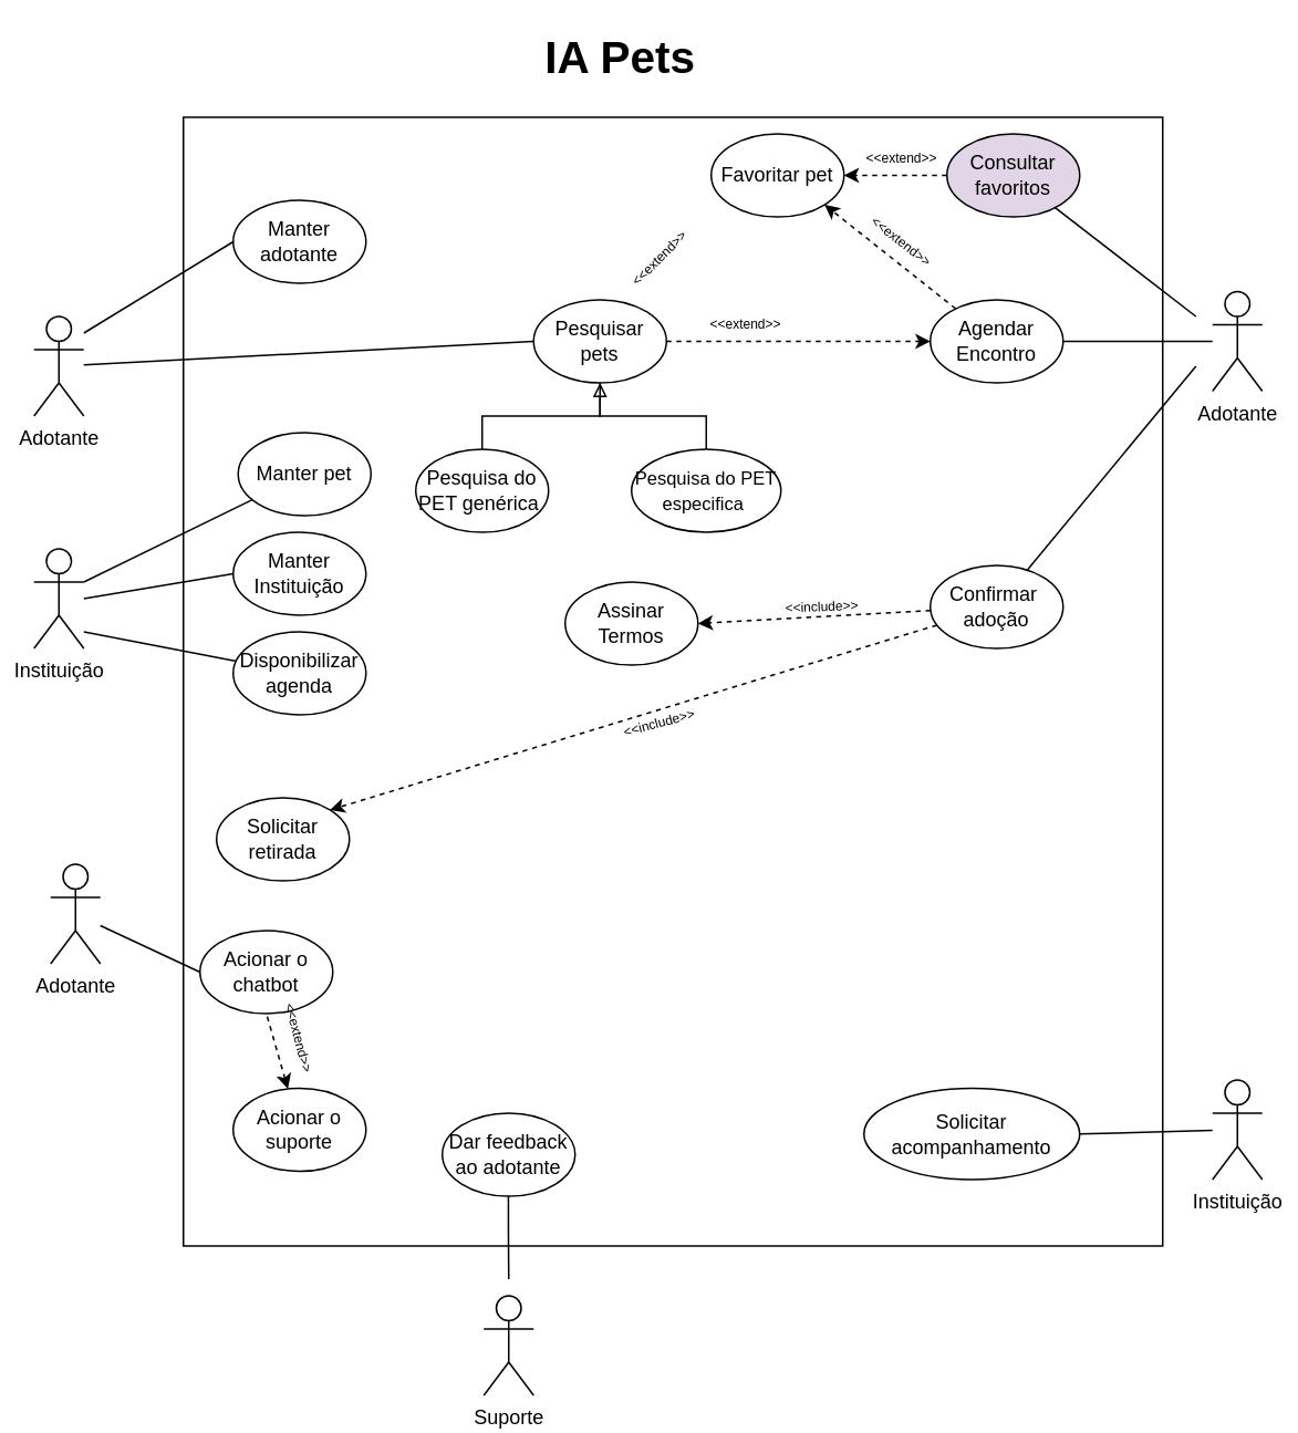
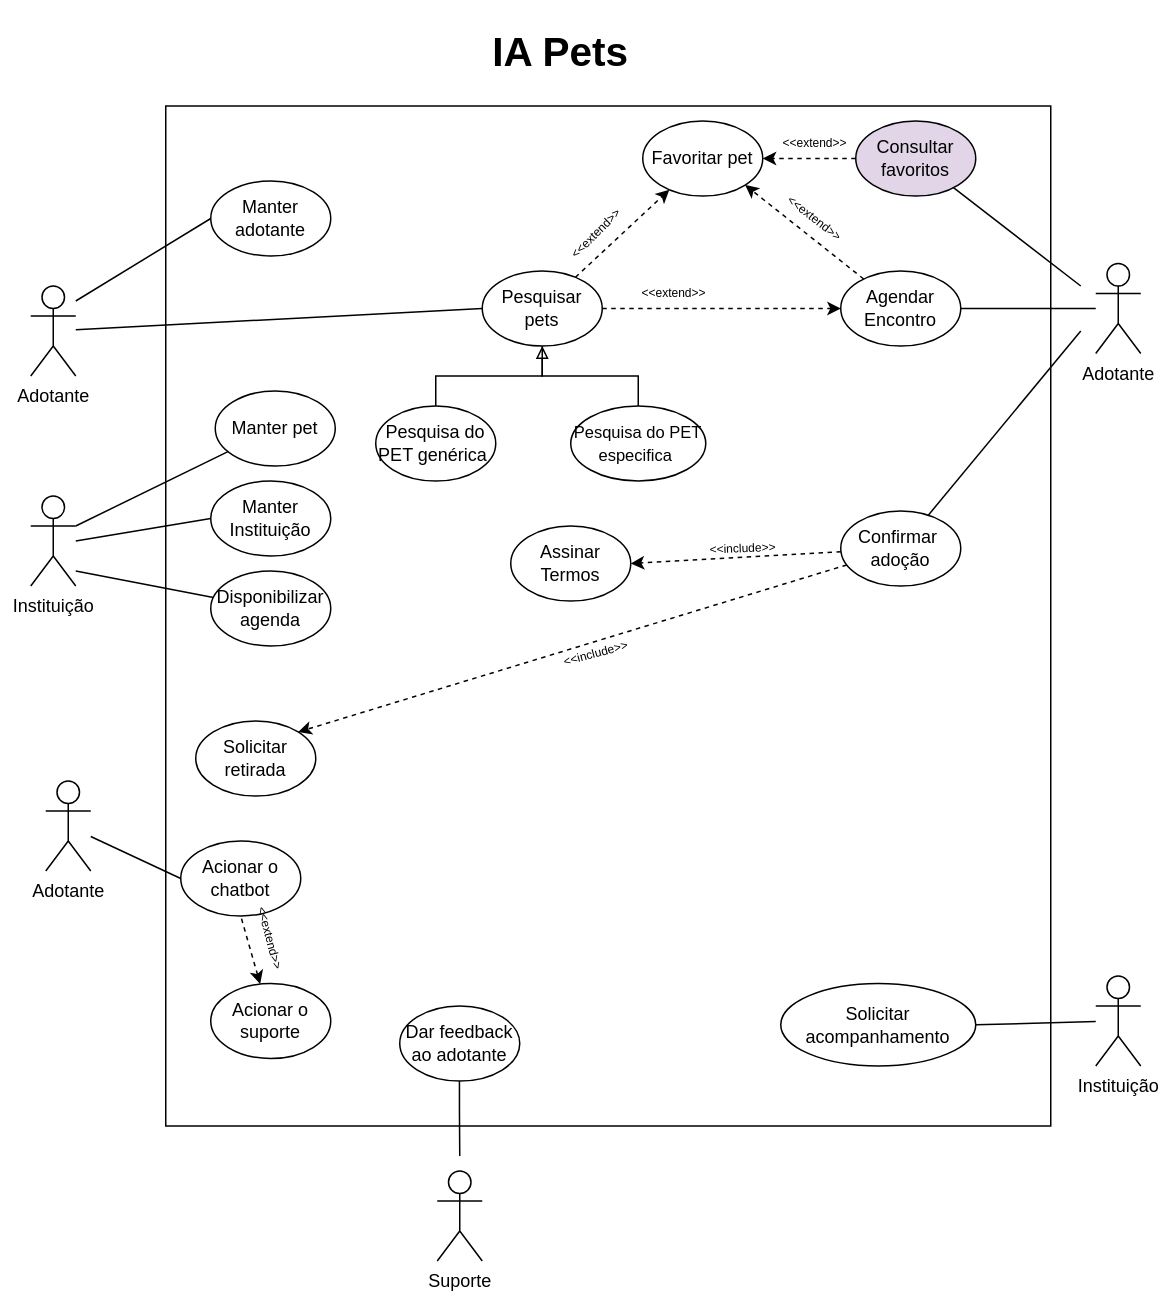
  <mxCell id="0" />
  <mxCell id="1" parent="0" />
  <mxCell id="2" value="" style="rounded=0;whiteSpace=wrap;html=1;strokeColor=default;" vertex="1" parent="1"><mxGeometry x="110" y="70" width="590" height="680" as="geometry" /></mxCell>
  <mxCell id="3" style="edgeStyle=none;rounded=0;orthogonalLoop=1;jettySize=auto;html=1;entryX=0;entryY=0.5;entryDx=0;entryDy=0;endArrow=none;endFill=0;" edge="1" parent="1" source="4" target="7"><mxGeometry relative="1" as="geometry" /></mxCell>
  <mxCell id="4" value="Adotante" style="shape=umlActor;verticalLabelPosition=bottom;verticalAlign=top;html=1;outlineConnect=0;" vertex="1" parent="1"><mxGeometry x="20" y="190" width="30" height="60" as="geometry" /></mxCell>
  <mxCell id="5" style="edgeStyle=none;rounded=0;orthogonalLoop=1;jettySize=auto;html=1;entryX=0;entryY=0.5;entryDx=0;entryDy=0;dashed=1;fontSize=8;startArrow=none;startFill=0;endArrow=classic;endFill=1;" edge="1" parent="1" source="7" target="9"><mxGeometry relative="1" as="geometry" /></mxCell>
+ <mxCell id="6" style="edgeStyle=none;rounded=0;orthogonalLoop=1;jettySize=auto;html=1;dashed=1;" edge="1" parent="1" source="7" target="31"><mxGeometry relative="1" as="geometry" /></mxCell>
  <mxCell id="7" value="Pesquisar pets" style="ellipse;whiteSpace=wrap;html=1;" vertex="1" parent="1"><mxGeometry x="321" y="180" width="80" height="50" as="geometry" /></mxCell>
  <mxCell id="8" style="rounded=0;orthogonalLoop=1;jettySize=auto;html=1;entryX=1;entryY=1;entryDx=0;entryDy=0;dashed=1;" edge="1" parent="1" source="9" target="31"><mxGeometry relative="1" as="geometry" /></mxCell>
  <mxCell id="9" value="Agendar Encontro" style="ellipse;whiteSpace=wrap;html=1;" vertex="1" parent="1"><mxGeometry x="560" y="180" width="80" height="50" as="geometry" /></mxCell>
  <mxCell id="10" value="Assinar &lt;br&gt;Termos" style="ellipse;whiteSpace=wrap;html=1;" vertex="1" parent="1"><mxGeometry x="340" y="350" width="80" height="50" as="geometry" /></mxCell>
  <mxCell id="11" value="Instituição" style="shape=umlActor;verticalLabelPosition=bottom;verticalAlign=top;html=1;outlineConnect=0;" vertex="1" parent="1"><mxGeometry x="20" y="330" width="30" height="60" as="geometry" /></mxCell>
  <mxCell id="12" value="Suporte&lt;br&gt;" style="shape=umlActor;verticalLabelPosition=bottom;verticalAlign=top;html=1;outlineConnect=0;" vertex="1" parent="1"><mxGeometry x="291" y="780" width="30" height="60" as="geometry" /></mxCell>
  <mxCell id="13" value="Solicitar&lt;br&gt;acompanhamento" style="ellipse;whiteSpace=wrap;html=1;" vertex="1" parent="1"><mxGeometry x="520" y="655" width="130" height="55" as="geometry" /></mxCell>
  <mxCell id="14" value="Acionar o chatbot" style="ellipse;whiteSpace=wrap;html=1;" vertex="1" parent="1"><mxGeometry x="120" y="560" width="80" height="50" as="geometry" /></mxCell>
  <mxCell id="15" style="edgeStyle=none;rounded=0;orthogonalLoop=1;jettySize=auto;html=1;entryX=1;entryY=0.5;entryDx=0;entryDy=0;dashed=1;fontSize=8;startArrow=none;startFill=0;endArrow=classic;endFill=1;" edge="1" parent="1" source="17" target="10"><mxGeometry relative="1" as="geometry" /></mxCell>
  <mxCell id="16" style="edgeStyle=none;rounded=0;orthogonalLoop=1;jettySize=auto;html=1;entryX=1;entryY=0;entryDx=0;entryDy=0;fontSize=8;startArrow=none;startFill=0;endArrow=classic;endFill=1;dashed=1;" edge="1" parent="1" source="17" target="18"><mxGeometry relative="1" as="geometry" /></mxCell>
  <mxCell id="17" value="Confirmar&amp;nbsp; adoção" style="ellipse;whiteSpace=wrap;html=1;" vertex="1" parent="1"><mxGeometry x="560" y="340" width="80" height="50" as="geometry" /></mxCell>
  <mxCell id="18" value="Solicitar retirada" style="ellipse;whiteSpace=wrap;html=1;fontStyle=0" vertex="1" parent="1"><mxGeometry x="130" y="480" width="80" height="50" as="geometry" /></mxCell>
  <mxCell id="19" style="edgeStyle=none;rounded=0;orthogonalLoop=1;jettySize=auto;html=1;fontSize=8;startArrow=classic;startFill=1;endArrow=none;endFill=0;dashed=1;entryX=0.5;entryY=1;entryDx=0;entryDy=0;" edge="1" parent="1" source="20" target="14"><mxGeometry relative="1" as="geometry" /></mxCell>
  <mxCell id="20" value="Acionar o suporte" style="ellipse;whiteSpace=wrap;html=1;" vertex="1" parent="1"><mxGeometry x="140" y="655" width="80" height="50" as="geometry" /></mxCell>
  <mxCell id="21" value="&amp;lt;&amp;lt;extend&amp;gt;&amp;gt;" style="text;html=1;strokeColor=none;fillColor=none;align=center;verticalAlign=middle;whiteSpace=wrap;rounded=0;fontSize=8;rotation=75;" vertex="1" parent="1"><mxGeometry x="157" y="620" width="46" height="10" as="geometry" /></mxCell>
  <mxCell id="22" value="&amp;lt;&amp;lt;extend&amp;gt;&amp;gt;" style="text;html=1;strokeColor=none;fillColor=none;align=center;verticalAlign=middle;whiteSpace=wrap;rounded=0;fontSize=8;rotation=0;" vertex="1" parent="1"><mxGeometry x="426" y="190" width="46" height="10" as="geometry" /></mxCell>
  <mxCell id="23" value="&amp;lt;&amp;lt;include&amp;gt;&amp;gt;" style="text;html=1;strokeColor=none;fillColor=none;align=center;verticalAlign=middle;whiteSpace=wrap;rounded=0;fontSize=8;rotation=-2;" vertex="1" parent="1"><mxGeometry x="472" y="360" width="46" height="10" as="geometry" /></mxCell>
  <mxCell id="24" value="&amp;lt;&amp;lt;include&amp;gt;&amp;gt;" style="text;html=1;strokeColor=none;fillColor=none;align=center;verticalAlign=middle;whiteSpace=wrap;rounded=0;fontSize=8;rotation=-15;" vertex="1" parent="1"><mxGeometry x="374" y="430" width="46" height="10" as="geometry" /></mxCell>
  <mxCell id="25" value="IA Pets" style="text;html=1;strokeColor=none;fillColor=none;align=center;verticalAlign=middle;whiteSpace=wrap;rounded=0;fontSize=27;fontStyle=1" vertex="1" parent="1"><mxGeometry x="275" y="20" width="197" height="30" as="geometry" /></mxCell>
  <mxCell id="26" value="Manter adotante" style="ellipse;whiteSpace=wrap;html=1;" vertex="1" parent="1"><mxGeometry x="140" y="120" width="80" height="50" as="geometry" /></mxCell>
  <mxCell id="27" value="" style="endArrow=none;html=1;rounded=0;entryX=0;entryY=0.5;entryDx=0;entryDy=0;" edge="1" parent="1" target="26"><mxGeometry width="50" height="50" relative="1" as="geometry"><mxPoint x="50" y="200" as="sourcePoint" /><mxPoint x="100" y="150" as="targetPoint" /></mxGeometry></mxCell>
  <mxCell id="28" value="Manter Instituição" style="ellipse;whiteSpace=wrap;html=1;" vertex="1" parent="1"><mxGeometry x="140" y="320" width="80" height="50" as="geometry" /></mxCell>
  <mxCell id="29" value="" style="endArrow=none;html=1;rounded=0;entryX=0;entryY=0.5;entryDx=0;entryDy=0;" edge="1" parent="1" target="28"><mxGeometry width="50" height="50" relative="1" as="geometry"><mxPoint x="50" y="360" as="sourcePoint" /><mxPoint x="180" y="340" as="targetPoint" /></mxGeometry></mxCell>
  <mxCell id="30" value="&amp;lt;&amp;lt;extend&amp;gt;&amp;gt;" style="text;html=1;strokeColor=none;fillColor=none;align=center;verticalAlign=middle;whiteSpace=wrap;rounded=0;fontSize=8;rotation=-45;" vertex="1" parent="1"><mxGeometry x="374" y="150" width="46" height="10" as="geometry" /></mxCell>
  <mxCell id="31" value="Favoritar pet" style="ellipse;whiteSpace=wrap;html=1;" vertex="1" parent="1"><mxGeometry x="428" y="80" width="80" height="50" as="geometry" /></mxCell>
  <mxCell id="32" style="rounded=0;orthogonalLoop=1;jettySize=auto;html=1;entryX=0.5;entryY=1;entryDx=0;entryDy=0;fontSize=11;endArrow=block;endFill=0;edgeStyle=orthogonalEdgeStyle;" edge="1" parent="1" source="33" target="7"><mxGeometry relative="1" as="geometry"><Array as="points"><mxPoint x="425" y="250" /><mxPoint x="361" y="250" /></Array></mxGeometry></mxCell>
  <mxCell id="33" value="&lt;font style=&quot;font-size: 11px&quot;&gt;Pesquisa do PET especifica&amp;nbsp;&lt;/font&gt;" style="ellipse;whiteSpace=wrap;html=1;" vertex="1" parent="1"><mxGeometry x="380" y="270" width="90" height="50" as="geometry" /></mxCell>
  <mxCell id="34" value="&amp;lt;&amp;lt;extend&amp;gt;&amp;gt;" style="text;html=1;strokeColor=none;fillColor=none;align=center;verticalAlign=middle;whiteSpace=wrap;rounded=0;fontSize=8;rotation=38;" vertex="1" parent="1"><mxGeometry x="520" y="140" width="46" height="10" as="geometry" /></mxCell>
  <mxCell id="35" value="" style="endArrow=none;html=1;rounded=0;" edge="1" parent="1" target="36"><mxGeometry width="50" height="50" relative="1" as="geometry"><mxPoint x="50" y="350" as="sourcePoint" /><mxPoint x="100" y="300" as="targetPoint" /></mxGeometry></mxCell>
  <mxCell id="36" value="Manter pet" style="ellipse;whiteSpace=wrap;html=1;" vertex="1" parent="1"><mxGeometry x="143" y="260" width="80" height="50" as="geometry" /></mxCell>
  <mxCell id="37" style="rounded=0;orthogonalLoop=1;jettySize=auto;html=1;fontSize=11;endArrow=none;endFill=0;edgeStyle=orthogonalEdgeStyle;" edge="1" parent="1" source="39"><mxGeometry relative="1" as="geometry"><Array as="points"><mxPoint x="290" y="230" /></Array></mxGeometry></mxCell>
  <mxCell id="38" style="edgeStyle=orthogonalEdgeStyle;rounded=0;orthogonalLoop=1;jettySize=auto;html=1;entryX=0.5;entryY=1;entryDx=0;entryDy=0;fontSize=11;endArrow=none;endFill=0;" edge="1" parent="1" source="39" target="7"><mxGeometry relative="1" as="geometry" /></mxCell>
  <mxCell id="39" value="Pesquisa do PET genérica&amp;nbsp;" style="ellipse;whiteSpace=wrap;html=1;" vertex="1" parent="1"><mxGeometry x="250" y="270" width="80" height="50" as="geometry" /></mxCell>
  <mxCell id="40" style="edgeStyle=none;rounded=0;orthogonalLoop=1;jettySize=auto;html=1;entryX=1;entryY=0.5;entryDx=0;entryDy=0;fontSize=11;endArrow=none;endFill=0;" edge="1" parent="1" source="41" target="9"><mxGeometry relative="1" as="geometry" /></mxCell>
  <mxCell id="41" value="Adotante" style="shape=umlActor;verticalLabelPosition=bottom;verticalAlign=top;html=1;outlineConnect=0;" vertex="1" parent="1"><mxGeometry x="730" y="175" width="30" height="60" as="geometry" /></mxCell>
  <mxCell id="42" style="edgeStyle=none;rounded=0;orthogonalLoop=1;jettySize=auto;html=1;fontSize=11;endArrow=none;endFill=0;" edge="1" parent="1" source="43"><mxGeometry relative="1" as="geometry"><mxPoint x="50" y="380" as="targetPoint" /></mxGeometry></mxCell>
  <mxCell id="43" value="Disponibilizar agenda" style="ellipse;whiteSpace=wrap;html=1;" vertex="1" parent="1"><mxGeometry x="140" y="380" width="80" height="50" as="geometry" /></mxCell>
  <mxCell id="44" value="" style="endArrow=none;html=1;rounded=0;" edge="1" parent="1" source="17"><mxGeometry width="50" height="50" relative="1" as="geometry"><mxPoint x="680" y="270" as="sourcePoint" /><mxPoint x="720" y="220" as="targetPoint" /></mxGeometry></mxCell>
  <mxCell id="45" value="Instituição" style="shape=umlActor;verticalLabelPosition=bottom;verticalAlign=top;html=1;outlineConnect=0;" vertex="1" parent="1"><mxGeometry x="730" y="650" width="30" height="60" as="geometry" /></mxCell>
  <mxCell id="46" value="" style="endArrow=none;html=1;rounded=0;exitX=1;exitY=0.5;exitDx=0;exitDy=0;" edge="1" parent="1" source="13" target="45"><mxGeometry width="50" height="50" relative="1" as="geometry"><mxPoint x="646" y="690" as="sourcePoint" /><mxPoint x="730" y="670" as="targetPoint" /></mxGeometry></mxCell>
  <mxCell id="47" value="Adotante" style="shape=umlActor;verticalLabelPosition=bottom;verticalAlign=top;html=1;outlineConnect=0;" vertex="1" parent="1"><mxGeometry x="30" y="520" width="30" height="60" as="geometry" /></mxCell>
  <mxCell id="48" value="" style="endArrow=none;html=1;rounded=0;entryX=0;entryY=0.5;entryDx=0;entryDy=0;" edge="1" parent="1" source="47" target="14"><mxGeometry width="50" height="50" relative="1" as="geometry"><mxPoint x="50" y="570" as="sourcePoint" /><mxPoint x="100" y="520" as="targetPoint" /><Array as="points" /></mxGeometry></mxCell>
  <mxCell id="49" value="Dar feedback ao adotante" style="ellipse;whiteSpace=wrap;html=1;" vertex="1" parent="1"><mxGeometry x="266" y="670" width="80" height="50" as="geometry" /></mxCell>
  <mxCell id="50" value="" style="endArrow=none;html=1;rounded=0;" edge="1" parent="1"><mxGeometry width="50" height="50" relative="1" as="geometry"><mxPoint x="306" y="770" as="sourcePoint" /><mxPoint x="305.8" y="720" as="targetPoint" /><Array as="points"><mxPoint x="305.8" y="740" /></Array></mxGeometry></mxCell>
  <mxCell id="51" style="rounded=0;orthogonalLoop=1;jettySize=auto;html=1;endArrow=none;endFill=0;" edge="1" parent="1" source="53"><mxGeometry relative="1" as="geometry"><mxPoint x="720" y="190" as="targetPoint" /></mxGeometry></mxCell>
  <mxCell id="52" style="edgeStyle=none;rounded=0;orthogonalLoop=1;jettySize=auto;html=1;entryX=1;entryY=0.5;entryDx=0;entryDy=0;endArrow=classic;endFill=1;startArrow=none;startFill=0;dashed=1;" edge="1" parent="1" source="53" target="31"><mxGeometry relative="1" as="geometry" /></mxCell>
  <mxCell id="53" value="Consultar favoritos" style="ellipse;whiteSpace=wrap;html=1;fillColor=#e1d5e7;" vertex="1" parent="1"><mxGeometry x="570" y="80" width="80" height="50" as="geometry" /></mxCell>
  <mxCell id="54" value="&amp;lt;&amp;lt;extend&amp;gt;&amp;gt;" style="text;html=1;strokeColor=none;fillColor=none;align=center;verticalAlign=middle;whiteSpace=wrap;rounded=0;fontSize=8;rotation=0;" vertex="1" parent="1"><mxGeometry x="520" y="90" width="46" height="10" as="geometry" /></mxCell>
